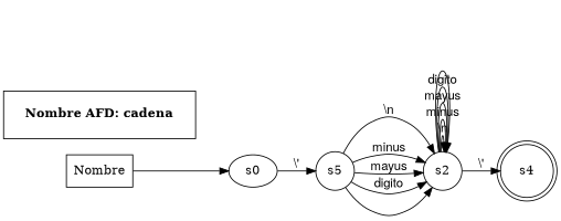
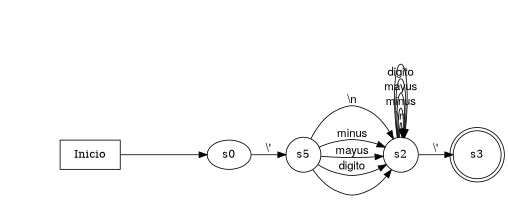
  digraph {
    fontname="Helvetica,Arial,sans-serif"
    rankdir=LR
    node [shape=circle]
    edge [fontname="Helvetica,Arial,sans-serif"]
-   s3 [shape=doublecircle label=s4]
-   Inicio [shape=box label=Nombre]
+   s3 [shape=doublecircle]
+   Inicio [shape=box]
    s0 [shape=""]
    n4 [label=s5]
    s2
-   n6 [fillcolor="#ff880022" label=<<table border="0" cellborder="1" cellspacing="0" cellpadding="18">   <tr> <td> <b>Nombre AFD: cadena</b> </td> </tr>   </table>> shape=plain]
    Inicio -> s0
    s0 -> n4 [label="\\'"]
    n4 -> s2 [label="\\n"]
    n4 -> s2 [label=minus]
    n4 -> s2 [label=mayus]
    n4 -> s2 [label=digito]
    n4 -> s2 [label=" "]
    s2 -> s3 [label="\\'"]
    s2 -> s2 [label="\\n"]
    s2 -> s2 [label=minus]
    s2 -> s2 [label=mayus]
    s2 -> s2 [label=digito]
    s2 -> s2 [label=" "]
  }
